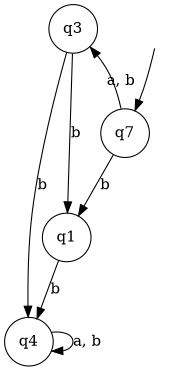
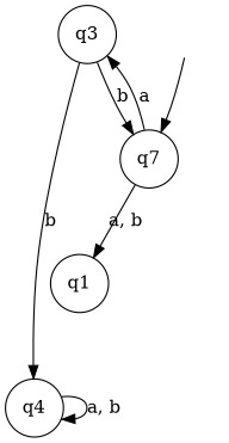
  digraph {
    node [shape=circle]
    q1
    q4
    q3
    n4 [label=q7]
    _nil [style=invis shape=""]
-   q1 -> q4 [label=b]
    q4 -> q4 [label="a, b"]
    q3 -> q4 [label=b]
-   q3 -> q1 [label=b]
-   n4 -> q1 [label=b]
-   n4 -> q3 [label="a, b"]
+   q3 -> n4 [label=b]
+   n4 -> q1 [label="a, b"]
+   n4 -> q3 [label=a]
    _nil -> n4
  }
